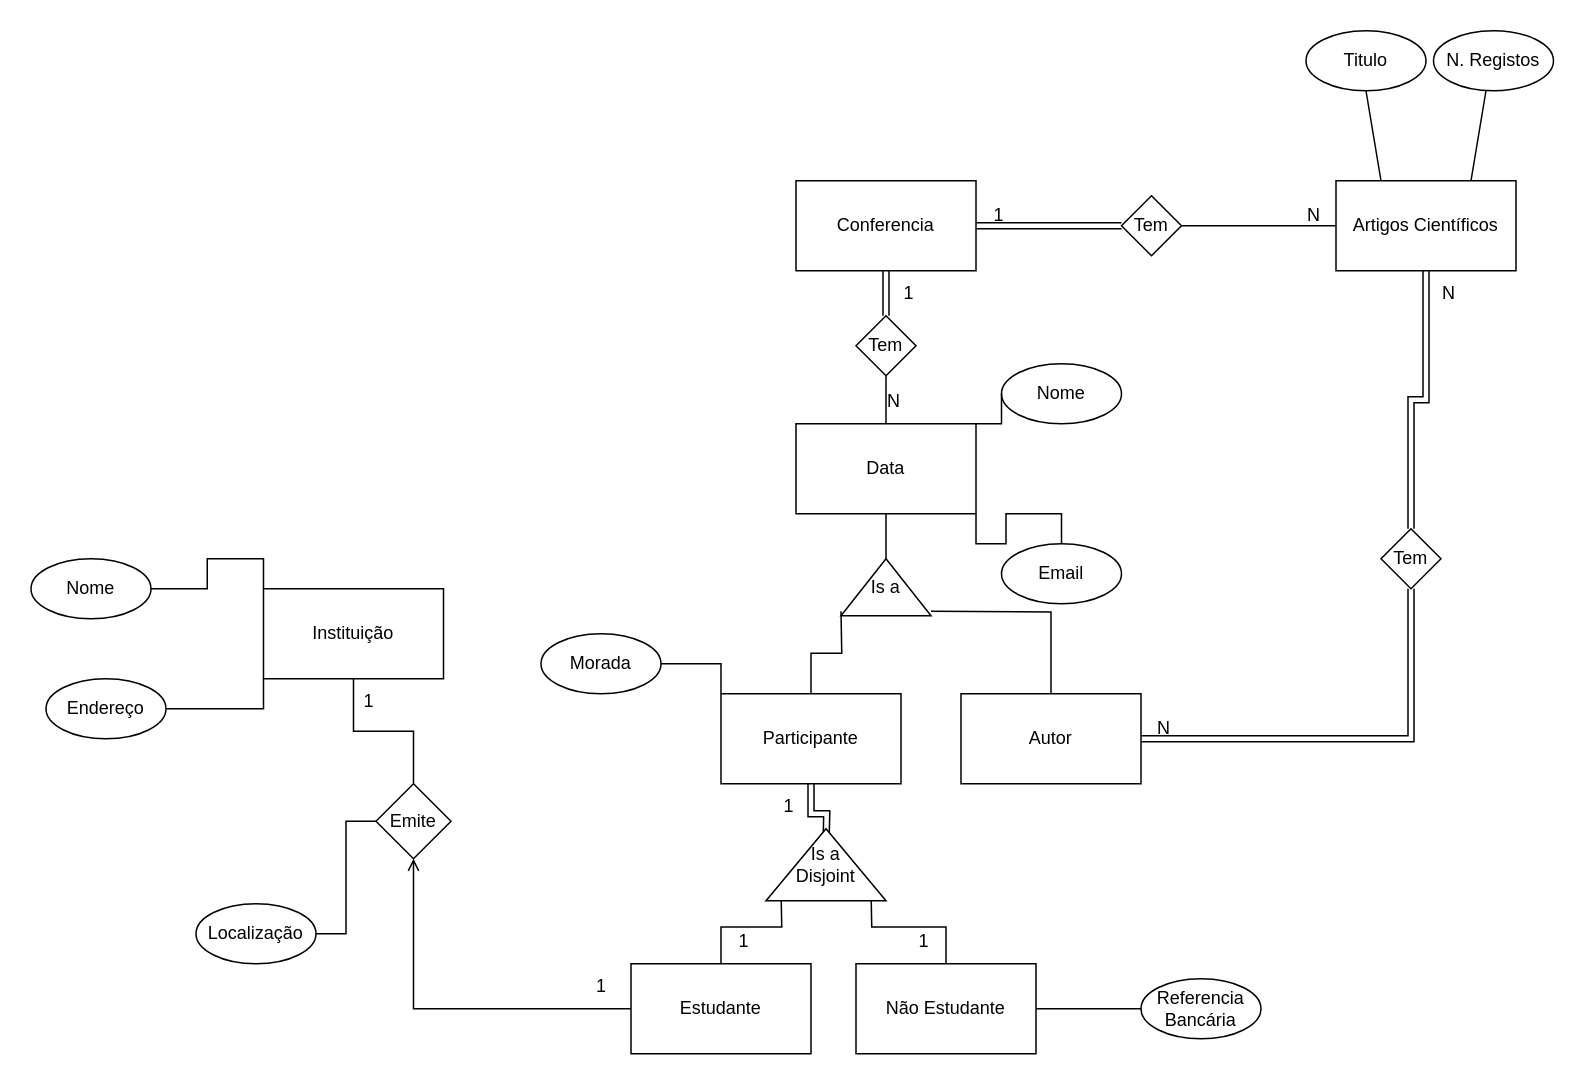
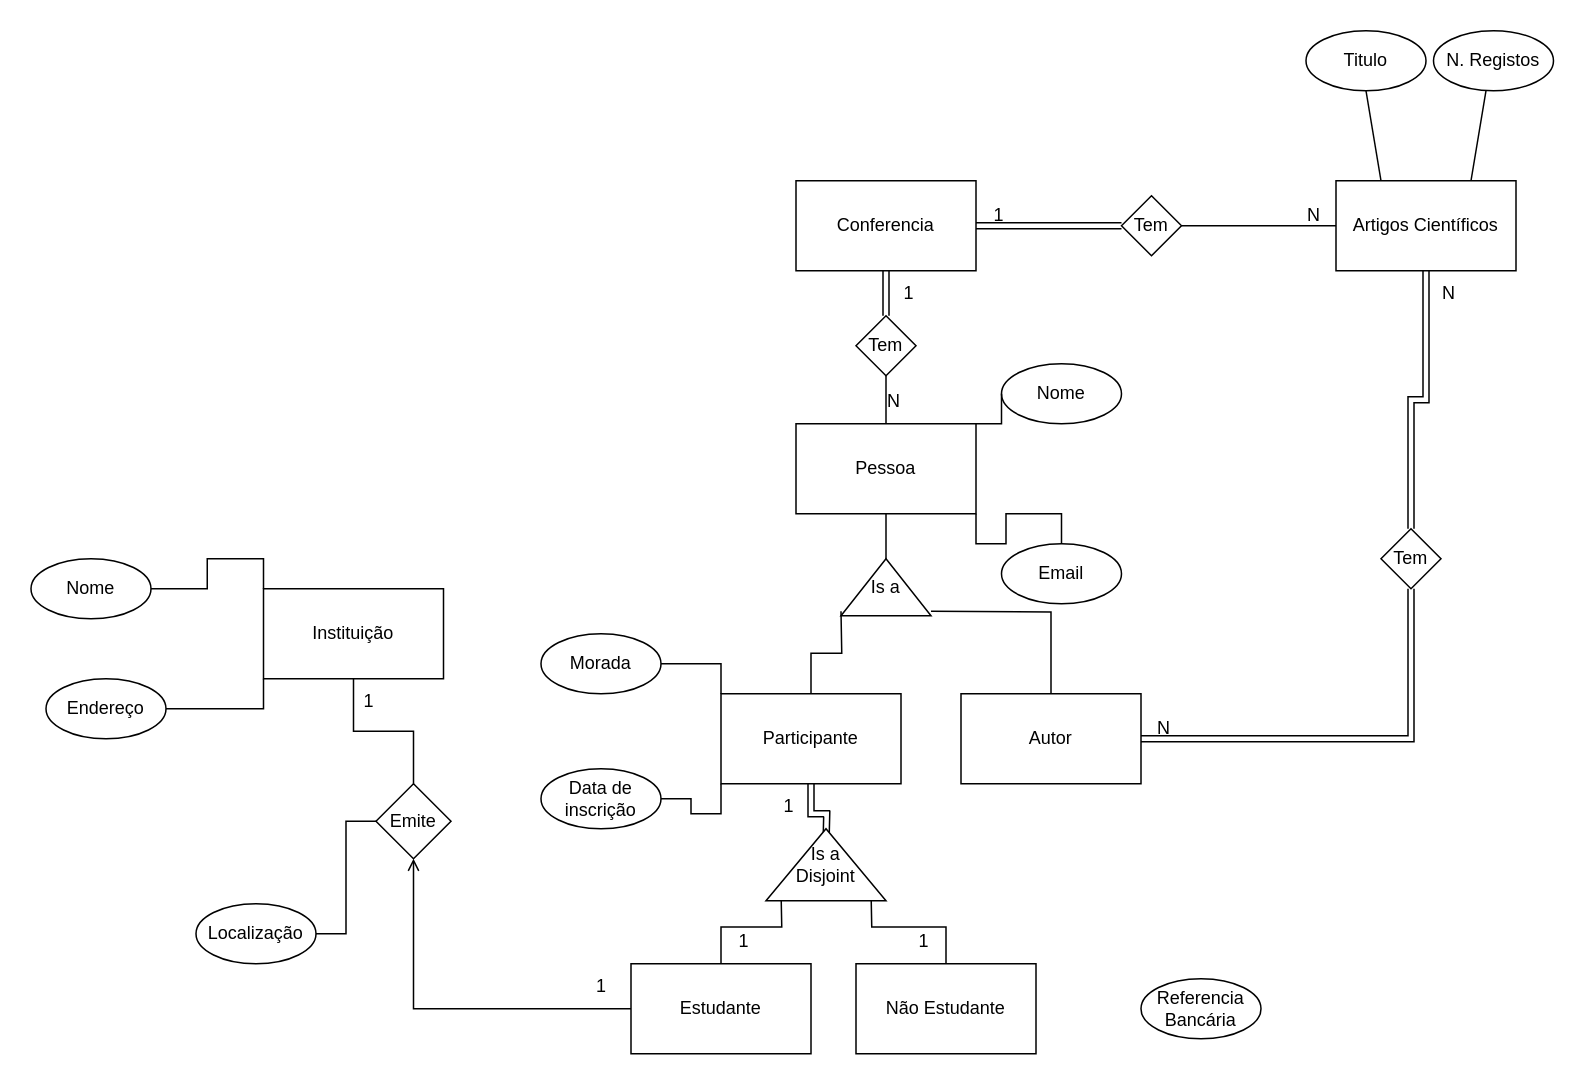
  <mxCell id="0" />
  <mxCell id="1" parent="0" />
  <mxCell id="2" style="edgeStyle=orthogonalEdgeStyle;rounded=0;orthogonalLoop=1;jettySize=auto;html=1;exitX=0.5;exitY=1;exitDx=0;exitDy=0;entryX=0.5;entryY=0;entryDx=0;entryDy=0;endArrow=none;endFill=0;shape=link;" parent="1" source="3" target="51" edge="1"><mxGeometry relative="1" as="geometry" /></mxCell>
  <mxCell id="3" value="Conferencia" style="rounded=0;whiteSpace=wrap;html=1;" parent="1" vertex="1"><mxGeometry x="530" y="120" width="120" height="60" as="geometry" /></mxCell>
  <mxCell id="4" style="edgeStyle=orthogonalEdgeStyle;rounded=0;orthogonalLoop=1;jettySize=auto;html=1;exitX=0.5;exitY=1;exitDx=0;exitDy=0;entryX=0.5;entryY=0;entryDx=0;entryDy=0;endArrow=none;endFill=0;shape=link;" parent="1" source="6" target="49" edge="1"><mxGeometry relative="1" as="geometry" /></mxCell>
  <mxCell id="5" style="edgeStyle=orthogonalEdgeStyle;rounded=0;orthogonalLoop=1;jettySize=auto;html=1;exitX=0;exitY=0.5;exitDx=0;exitDy=0;entryX=1;entryY=0.5;entryDx=0;entryDy=0;endArrow=none;endFill=0;" parent="1" source="6" target="47" edge="1"><mxGeometry relative="1" as="geometry" /></mxCell>
  <mxCell id="6" value="Artigos Científicos" style="rounded=0;whiteSpace=wrap;html=1;" parent="1" vertex="1"><mxGeometry x="890" y="120" width="120" height="60" as="geometry" /></mxCell>
  <mxCell id="7" value="Titulo&lt;span style=&quot;color: rgba(0, 0, 0, 0); font-family: monospace; font-size: 0px; text-align: start; text-wrap: nowrap;&quot;&gt;%3CmxGraphModel%3E%3Croot%3E%3CmxCell%20id%3D%220%22%2F%3E%3CmxCell%20id%3D%221%22%20parent%3D%220%22%2F%3E%3CmxCell%20id%3D%222%22%20value%3D%22%22%20style%3D%22ellipse%3BwhiteSpace%3Dwrap%3Bhtml%3D1%3B%22%20vertex%3D%221%22%20parent%3D%221%22%3E%3CmxGeometry%20x%3D%22150%22%20y%3D%22100%22%20width%3D%2280%22%20height%3D%2240%22%20as%3D%22geometry%22%2F%3E%3C%2FmxCell%3E%3C%2Froot%3E%3C%2FmxGraphModel%3E&lt;/span&gt;" style="ellipse;whiteSpace=wrap;html=1;" parent="1" vertex="1"><mxGeometry x="870" width="80" height="40" as="geometry" y="20" /></mxCell>
  <mxCell id="8" value="N. Registos" style="ellipse;whiteSpace=wrap;html=1;" parent="1" vertex="1"><mxGeometry x="955" width="80" height="40" as="geometry" y="20" /></mxCell>
  <mxCell id="9" value="" style="endArrow=none;html=1;rounded=0;entryX=0.5;entryY=1;entryDx=0;entryDy=0;exitX=0.25;exitY=0;exitDx=0;exitDy=0;" parent="1" source="6" target="7" edge="1"><mxGeometry width="50" height="50" relative="1" as="geometry"><mxPoint x="730" y="130" as="sourcePoint" /><mxPoint x="780" y="80" as="targetPoint" /></mxGeometry></mxCell>
  <mxCell id="10" value="" style="endArrow=none;html=1;rounded=0;exitX=0.75;exitY=0;exitDx=0;exitDy=0;entryX=0.5;entryY=1;entryDx=0;entryDy=0;" parent="1" source="6" edge="1"><mxGeometry width="50" height="50" relative="1" as="geometry"><mxPoint x="870" y="110" as="sourcePoint" /><mxPoint x="990" y="60" as="targetPoint" /></mxGeometry></mxCell>
  <mxCell id="11" value="Autor" style="rounded=0;whiteSpace=wrap;html=1;" parent="1" vertex="1"><mxGeometry x="640" y="462" width="120" height="60" as="geometry" /></mxCell>
  <mxCell id="12" value="Nome" style="ellipse;whiteSpace=wrap;html=1;" parent="1" vertex="1"><mxGeometry x="20" y="372" width="80" height="40" as="geometry" /></mxCell>
  <mxCell id="13" style="edgeStyle=orthogonalEdgeStyle;rounded=0;orthogonalLoop=1;jettySize=auto;html=1;exitX=0;exitY=1;exitDx=0;exitDy=0;entryX=1;entryY=0.5;entryDx=0;entryDy=0;endArrow=none;endFill=0;" parent="1" source="15" target="16" edge="1"><mxGeometry relative="1" as="geometry" /></mxCell>
  <mxCell id="14" style="edgeStyle=orthogonalEdgeStyle;rounded=0;orthogonalLoop=1;jettySize=auto;html=1;exitX=0;exitY=0;exitDx=0;exitDy=0;entryX=1;entryY=0.5;entryDx=0;entryDy=0;endArrow=none;endFill=0;" parent="1" source="15" target="12" edge="1"><mxGeometry relative="1" as="geometry" /></mxCell>
  <mxCell id="15" value="Instituição" style="rounded=0;whiteSpace=wrap;html=1;" parent="1" vertex="1"><mxGeometry x="175" y="392" width="120" height="60" as="geometry" /></mxCell>
  <mxCell id="16" value="Endereço" style="ellipse;whiteSpace=wrap;html=1;" parent="1" vertex="1"><mxGeometry x="30" y="452" width="80" height="40" as="geometry" /></mxCell>
  <mxCell id="17" style="edgeStyle=orthogonalEdgeStyle;rounded=0;orthogonalLoop=1;jettySize=auto;html=1;exitX=0.5;exitY=1;exitDx=0;exitDy=0;entryX=0.5;entryY=0;entryDx=0;entryDy=0;endArrow=none;endFill=0;shape=link;" parent="1" source="20" edge="1"><mxGeometry relative="1" as="geometry"><mxPoint x="550" y="562" as="targetPoint" /></mxGeometry></mxCell>
+ <mxCell id="18" style="edgeStyle=orthogonalEdgeStyle;rounded=0;orthogonalLoop=1;jettySize=auto;html=1;exitX=0;exitY=1;exitDx=0;exitDy=0;entryX=1;entryY=0.5;entryDx=0;entryDy=0;endArrow=none;endFill=0;" parent="1" source="20" target="24" edge="1"><mxGeometry relative="1" as="geometry" /></mxCell>
  <mxCell id="19" style="edgeStyle=orthogonalEdgeStyle;rounded=0;orthogonalLoop=1;jettySize=auto;html=1;exitX=0;exitY=0;exitDx=0;exitDy=0;entryX=1;entryY=0.5;entryDx=0;entryDy=0;endArrow=none;endFill=0;" parent="1" source="20" target="23" edge="1"><mxGeometry relative="1" as="geometry" /></mxCell>
  <mxCell id="20" value="Participante" style="rounded=0;whiteSpace=wrap;html=1;" parent="1" vertex="1"><mxGeometry x="480" y="462" width="120" height="60" as="geometry" /></mxCell>
  <mxCell id="21" value="Nome" style="ellipse;whiteSpace=wrap;html=1;" parent="1" vertex="1"><mxGeometry x="667" y="242" width="80" height="40" as="geometry" /></mxCell>
  <mxCell id="22" value="Email" style="ellipse;whiteSpace=wrap;html=1;" parent="1" vertex="1"><mxGeometry x="667" y="362" width="80" height="40" as="geometry" /></mxCell>
  <mxCell id="23" value="Morada" style="ellipse;whiteSpace=wrap;html=1;" parent="1" vertex="1"><mxGeometry x="360" y="422" width="80" height="40" as="geometry" /></mxCell>
+ <mxCell id="24" value="Data de inscrição" style="ellipse;whiteSpace=wrap;html=1;" parent="1" vertex="1"><mxGeometry x="360" y="512" width="80" height="40" as="geometry" /></mxCell>
  <mxCell id="25" value="N" style="text;html=1;align=center;verticalAlign=middle;resizable=0;points=[];autosize=1;strokeColor=none;fillColor=none;" parent="1" vertex="1"><mxGeometry x="860" y="128" width="30" height="30" as="geometry" /></mxCell>
  <mxCell id="26" style="edgeStyle=orthogonalEdgeStyle;rounded=0;orthogonalLoop=1;jettySize=auto;html=1;exitX=1;exitY=0;exitDx=0;exitDy=0;entryX=0;entryY=0.5;entryDx=0;entryDy=0;endArrow=none;endFill=0;" parent="1" source="29" target="21" edge="1"><mxGeometry relative="1" as="geometry" /></mxCell>
  <mxCell id="27" style="edgeStyle=orthogonalEdgeStyle;rounded=0;orthogonalLoop=1;jettySize=auto;html=1;exitX=1;exitY=1;exitDx=0;exitDy=0;entryX=0.5;entryY=0;entryDx=0;entryDy=0;endArrow=none;endFill=0;" parent="1" source="29" target="22" edge="1"><mxGeometry relative="1" as="geometry" /></mxCell>
  <mxCell id="28" style="edgeStyle=orthogonalEdgeStyle;rounded=0;orthogonalLoop=1;jettySize=auto;html=1;exitX=0.5;exitY=1;exitDx=0;exitDy=0;entryX=0.5;entryY=0;entryDx=0;entryDy=0;endArrow=none;endFill=0;" parent="1" source="29" edge="1"><mxGeometry relative="1" as="geometry"><mxPoint x="590" y="382" as="targetPoint" /></mxGeometry></mxCell>
- <mxCell id="29" value="Data" style="rounded=0;whiteSpace=wrap;html=1;" parent="1" vertex="1"><mxGeometry x="530" y="282" width="120" height="60" as="geometry" /></mxCell>
+ <mxCell id="29" value="Pessoa" style="rounded=0;whiteSpace=wrap;html=1;" parent="1" vertex="1"><mxGeometry x="530" y="282" width="120" height="60" as="geometry" /></mxCell>
  <mxCell id="30" style="edgeStyle=orthogonalEdgeStyle;rounded=0;orthogonalLoop=1;jettySize=auto;html=1;exitX=0;exitY=0.5;exitDx=0;exitDy=0;entryX=0.5;entryY=1;entryDx=0;entryDy=0;endArrow=open;endFill=0;" parent="1" source="31" target="37" edge="1"><mxGeometry relative="1" as="geometry" /></mxCell>
  <mxCell id="31" value="Estudante" style="rounded=0;whiteSpace=wrap;html=1;" parent="1" vertex="1"><mxGeometry x="420" y="642" width="120" height="60" as="geometry" /></mxCell>
- <mxCell id="32" style="edgeStyle=orthogonalEdgeStyle;rounded=0;orthogonalLoop=1;jettySize=auto;html=1;exitX=1;exitY=0.5;exitDx=0;exitDy=0;entryX=0;entryY=0.5;entryDx=0;entryDy=0;endArrow=none;endFill=0;" parent="1" source="33" target="40" edge="1"><mxGeometry relative="1" as="geometry" /></mxCell>
  <mxCell id="33" value="Não Estudante" style="rounded=0;whiteSpace=wrap;html=1;" parent="1" vertex="1"><mxGeometry x="570" y="642" width="120" height="60" as="geometry" /></mxCell>
  <mxCell id="34" value="Localização" style="ellipse;whiteSpace=wrap;html=1;" parent="1" vertex="1"><mxGeometry x="130" y="602" width="80" height="40" as="geometry" /></mxCell>
  <mxCell id="35" style="edgeStyle=orthogonalEdgeStyle;rounded=0;orthogonalLoop=1;jettySize=auto;html=1;exitX=0.5;exitY=0;exitDx=0;exitDy=0;entryX=0.5;entryY=1;entryDx=0;entryDy=0;endArrow=none;endFill=0;" parent="1" source="37" target="15" edge="1"><mxGeometry relative="1" as="geometry" /></mxCell>
  <mxCell id="36" style="edgeStyle=orthogonalEdgeStyle;rounded=0;orthogonalLoop=1;jettySize=auto;html=1;exitX=0;exitY=0.5;exitDx=0;exitDy=0;entryX=1;entryY=0.5;entryDx=0;entryDy=0;endArrow=none;endFill=0;" parent="1" source="37" target="34" edge="1"><mxGeometry relative="1" as="geometry" /></mxCell>
  <mxCell id="37" value="Emite" style="rhombus;whiteSpace=wrap;html=1;" parent="1" vertex="1"><mxGeometry x="250" y="522" width="50" height="50" as="geometry" /></mxCell>
  <mxCell id="38" value="1" style="text;html=1;align=center;verticalAlign=middle;resizable=0;points=[];autosize=1;strokeColor=none;fillColor=none;" parent="1" vertex="1"><mxGeometry x="385" y="642" width="30" height="30" as="geometry" /></mxCell>
  <mxCell id="39" value="1" style="text;html=1;align=center;verticalAlign=middle;resizable=0;points=[];autosize=1;strokeColor=none;fillColor=none;" parent="1" vertex="1"><mxGeometry x="230" y="452" width="30" height="30" as="geometry" /></mxCell>
  <mxCell id="40" value="Referencia Bancária" style="ellipse;whiteSpace=wrap;html=1;" parent="1" vertex="1"><mxGeometry x="760" y="652" width="80" height="40" as="geometry" /></mxCell>
  <mxCell id="41" style="edgeStyle=orthogonalEdgeStyle;rounded=0;orthogonalLoop=1;jettySize=auto;html=1;exitX=0;exitY=0.5;exitDx=0;exitDy=0;entryX=0.5;entryY=0;entryDx=0;entryDy=0;endArrow=none;endFill=0;" parent="1" target="31" edge="1"><mxGeometry relative="1" as="geometry"><mxPoint x="520" y="592" as="sourcePoint" /></mxGeometry></mxCell>
  <mxCell id="42" style="edgeStyle=orthogonalEdgeStyle;rounded=0;orthogonalLoop=1;jettySize=auto;html=1;exitX=1;exitY=0.5;exitDx=0;exitDy=0;entryX=0.5;entryY=0;entryDx=0;entryDy=0;endArrow=none;endFill=0;" parent="1" target="33" edge="1"><mxGeometry relative="1" as="geometry"><mxPoint x="580" y="592" as="sourcePoint" /></mxGeometry></mxCell>
  <mxCell id="43" style="edgeStyle=orthogonalEdgeStyle;rounded=0;orthogonalLoop=1;jettySize=auto;html=1;exitX=0;exitY=0.5;exitDx=0;exitDy=0;entryX=0.5;entryY=0;entryDx=0;entryDy=0;endArrow=none;endFill=0;" parent="1" target="20" edge="1"><mxGeometry relative="1" as="geometry"><mxPoint x="560" y="407" as="sourcePoint" /></mxGeometry></mxCell>
  <mxCell id="44" style="edgeStyle=orthogonalEdgeStyle;rounded=0;orthogonalLoop=1;jettySize=auto;html=1;exitX=1;exitY=0.5;exitDx=0;exitDy=0;entryX=0.5;entryY=0;entryDx=0;entryDy=0;endArrow=none;endFill=0;" parent="1" target="11" edge="1"><mxGeometry relative="1" as="geometry"><mxPoint x="620" y="407" as="sourcePoint" /></mxGeometry></mxCell>
  <mxCell id="45" value="1" style="text;html=1;align=center;verticalAlign=middle;resizable=0;points=[];autosize=1;strokeColor=none;fillColor=none;" parent="1" vertex="1"><mxGeometry x="650" y="128" width="30" height="30" as="geometry" /></mxCell>
  <mxCell id="46" style="edgeStyle=orthogonalEdgeStyle;rounded=0;orthogonalLoop=1;jettySize=auto;html=1;exitX=0;exitY=0.5;exitDx=0;exitDy=0;entryX=1;entryY=0.5;entryDx=0;entryDy=0;endArrow=none;endFill=0;shape=link;" parent="1" source="47" target="3" edge="1"><mxGeometry relative="1" as="geometry" /></mxCell>
  <mxCell id="47" value="Tem" style="rhombus;whiteSpace=wrap;html=1;" parent="1" vertex="1"><mxGeometry x="747" y="130" width="40" height="40" as="geometry" /></mxCell>
  <mxCell id="48" style="edgeStyle=orthogonalEdgeStyle;rounded=0;orthogonalLoop=1;jettySize=auto;html=1;exitX=0.5;exitY=1;exitDx=0;exitDy=0;entryX=1;entryY=0.5;entryDx=0;entryDy=0;endArrow=none;endFill=0;shape=link;" parent="1" source="49" target="11" edge="1"><mxGeometry relative="1" as="geometry" /></mxCell>
  <mxCell id="49" value="Tem" style="rhombus;whiteSpace=wrap;html=1;" parent="1" vertex="1"><mxGeometry x="920" y="352" width="40" height="40" as="geometry" /></mxCell>
  <mxCell id="50" style="edgeStyle=orthogonalEdgeStyle;rounded=0;orthogonalLoop=1;jettySize=auto;html=1;exitX=0.5;exitY=1;exitDx=0;exitDy=0;entryX=0.5;entryY=0;entryDx=0;entryDy=0;endArrow=none;endFill=0;" parent="1" source="51" target="29" edge="1"><mxGeometry relative="1" as="geometry" /></mxCell>
  <mxCell id="51" value="Tem" style="rhombus;whiteSpace=wrap;html=1;" parent="1" vertex="1"><mxGeometry x="570" y="210" width="40" height="40" as="geometry" /></mxCell>
  <mxCell id="52" value="N" style="text;html=1;align=center;verticalAlign=middle;resizable=0;points=[];autosize=1;strokeColor=none;fillColor=none;" parent="1" vertex="1"><mxGeometry x="950" y="180" width="30" height="30" as="geometry" /></mxCell>
  <mxCell id="53" value="N" style="text;html=1;align=center;verticalAlign=middle;resizable=0;points=[];autosize=1;strokeColor=none;fillColor=none;" parent="1" vertex="1"><mxGeometry x="760" y="470" width="30" height="30" as="geometry" /></mxCell>
  <mxCell id="54" value="1" style="text;html=1;align=center;verticalAlign=middle;resizable=0;points=[];autosize=1;strokeColor=none;fillColor=none;" parent="1" vertex="1"><mxGeometry x="590" y="180" width="30" height="30" as="geometry" /></mxCell>
  <mxCell id="55" value="N" style="text;html=1;align=center;verticalAlign=middle;resizable=0;points=[];autosize=1;strokeColor=none;fillColor=none;" parent="1" vertex="1"><mxGeometry x="580" y="252" width="30" height="30" as="geometry" /></mxCell>
  <mxCell id="56" value="1" style="text;html=1;align=center;verticalAlign=middle;resizable=0;points=[];autosize=1;strokeColor=none;fillColor=none;" parent="1" vertex="1"><mxGeometry x="510" y="522" width="30" height="30" as="geometry" /></mxCell>
  <mxCell id="57" value="1" style="text;html=1;align=center;verticalAlign=middle;resizable=0;points=[];autosize=1;strokeColor=none;fillColor=none;" parent="1" vertex="1"><mxGeometry x="480" y="612" width="30" height="30" as="geometry" /></mxCell>
  <mxCell id="58" value="1" style="text;html=1;align=center;verticalAlign=middle;resizable=0;points=[];autosize=1;strokeColor=none;fillColor=none;" parent="1" vertex="1"><mxGeometry x="600" y="612" width="30" height="30" as="geometry" /></mxCell>
  <mxCell id="59" value="Is a" style="triangle;whiteSpace=wrap;html=1;direction=north;" vertex="1" parent="1"><mxGeometry x="560" y="372" width="60" height="38" as="geometry" /></mxCell>
  <mxCell id="60" value="Is a&lt;div&gt;Disjoint&lt;/div&gt;" style="triangle;whiteSpace=wrap;html=1;direction=north;" vertex="1" parent="1"><mxGeometry x="510" y="552" width="80" height="48" as="geometry" /></mxCell>
